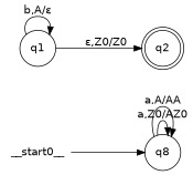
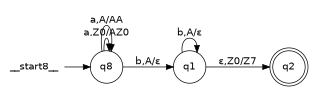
  digraph {
    fontname="DejaVu Sans"
    rankdir=LR
    node [fontname="DejaVu Sans" shape=circle]
    edge [fontname="DejaVu Sans"]
-   __start0__ [height=0 shape=none width=0]
+   __start0__ [height=0 shape=none width=0 label=__start8__]
    n2 [label=q8]
    q1
    q2 [shape=doublecircle]
    __start0__ -> n2
    n2 -> n2 [label="a,Z0/AZ0"]
    n2 -> n2 [label="a,A/AA"]
+   n2 -> q1 [label="b,A/ε"]
    q1 -> q1 [label="b,A/ε"]
-   q1 -> q2 [label="ε,Z0/Z0"]
+   q1 -> q2 [label="ε,Z0/Z7"]
  }
